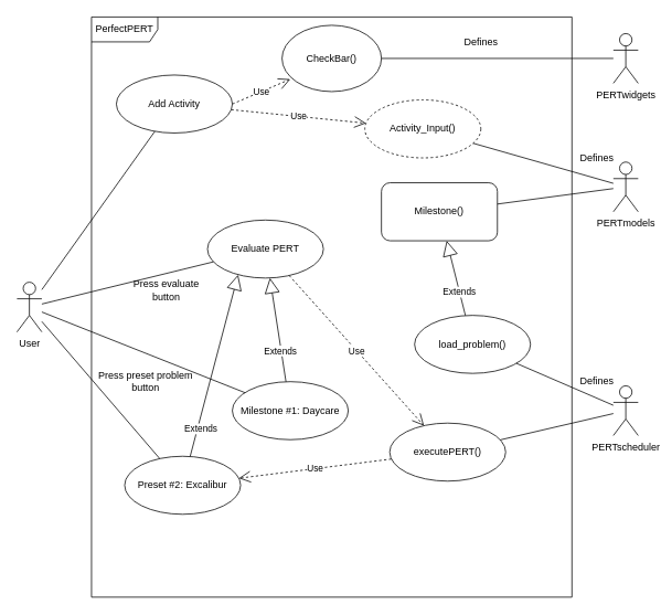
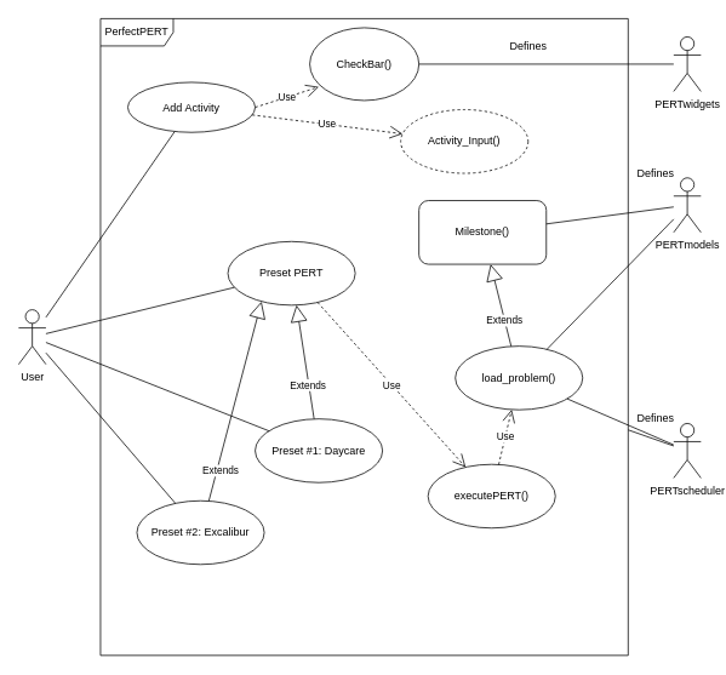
  <mxCell id="0" />
  <mxCell id="1" parent="0" />
  <mxCell id="2" value="PerfectPERT" style="shape=umlFrame;whiteSpace=wrap;html=1;width=80;height=30;" parent="1" vertex="1"><mxGeometry x="110" y="20" width="580" height="700" as="geometry" /></mxCell>
  <mxCell id="3" value="User" style="shape=umlActor;verticalLabelPosition=bottom;verticalAlign=top;html=1;" parent="1" vertex="1"><mxGeometry x="20" y="340" width="30" height="60" as="geometry" /></mxCell>
- <mxCell id="4" value="Add Activity" style="ellipse;whiteSpace=wrap;html=1;" parent="1" vertex="1"><mxGeometry x="140" y="90" width="140" height="70" as="geometry" /></mxCell>
- <mxCell id="5" value="Evaluate PERT" style="ellipse;whiteSpace=wrap;html=1;" parent="1" vertex="1"><mxGeometry x="250" y="265" width="140" height="70" as="geometry" /></mxCell>
+ <mxCell id="4" value="Add Activity" style="ellipse;whiteSpace=wrap;html=1;" parent="1" vertex="1"><mxGeometry x="140" y="90" width="140" height="55" as="geometry" /></mxCell>
+ <mxCell id="5" value="Preset PERT" style="ellipse;whiteSpace=wrap;html=1;" parent="1" vertex="1"><mxGeometry x="250" y="265" width="140" height="70" as="geometry" /></mxCell>
  <mxCell id="6" value="PERTmodels" style="shape=umlActor;verticalLabelPosition=bottom;verticalAlign=top;html=1;" parent="1" vertex="1"><mxGeometry x="740" y="195" width="30" height="60" as="geometry" /></mxCell>
  <mxCell id="7" value="Milestone()" style="whiteSpace=wrap;html=1;rounded=1;" parent="1" vertex="1"><mxGeometry x="460" y="220" width="140" height="70" as="geometry" /></mxCell>
- <mxCell id="8" value="Milestone #1: Daycare" style="ellipse;whiteSpace=wrap;html=1;" parent="1" vertex="1"><mxGeometry x="280" y="460" width="140" height="70" as="geometry" /></mxCell>
+ <mxCell id="8" value="Preset #1: Daycare" style="ellipse;whiteSpace=wrap;html=1;" parent="1" vertex="1"><mxGeometry x="280" y="460" width="140" height="70" as="geometry" /></mxCell>
  <mxCell id="9" value="Use" style="endArrow=open;endSize=12;dashed=1;html=1;" parent="1" source="4" target="28" edge="1"><mxGeometry width="160" relative="1" as="geometry"><mxPoint x="325" y="194.5" as="sourcePoint" /><mxPoint x="485" y="194.5" as="targetPoint" /></mxGeometry></mxCell>
  <mxCell id="10" value="load_problem()" style="ellipse;whiteSpace=wrap;html=1;" parent="1" vertex="1"><mxGeometry x="500" y="380" width="140" height="70" as="geometry" /></mxCell>
  <mxCell id="11" value="" style="endArrow=none;html=1;" parent="1" source="3" target="8" edge="1"><mxGeometry width="50" height="50" relative="1" as="geometry"><mxPoint x="154.615" y="420" as="sourcePoint" /><mxPoint x="390" y="370" as="targetPoint" /></mxGeometry></mxCell>
  <mxCell id="12" value="" style="endArrow=none;html=1;" parent="1" source="3" target="4" edge="1"><mxGeometry width="50" height="50" relative="1" as="geometry"><mxPoint x="140" y="275" as="sourcePoint" /><mxPoint x="390" y="370" as="targetPoint" /></mxGeometry></mxCell>
  <mxCell id="13" value="" style="endArrow=none;html=1;" parent="1" source="3" target="5" edge="1"><mxGeometry width="50" height="50" relative="1" as="geometry"><mxPoint x="155" y="340" as="sourcePoint" /><mxPoint x="185" y="404" as="targetPoint" /></mxGeometry></mxCell>
  <mxCell id="14" value="" style="endArrow=none;html=1;" parent="1" source="6" target="7" edge="1"><mxGeometry width="50" height="50" relative="1" as="geometry"><mxPoint x="630" y="260" as="sourcePoint" /><mxPoint x="690" y="190" as="targetPoint" /></mxGeometry></mxCell>
  <mxCell id="15" value="Defines" style="text;html=1;align=center;verticalAlign=middle;resizable=0;points=[];autosize=1;" parent="1" vertex="1"><mxGeometry x="690" y="180" width="60" height="20" as="geometry" /></mxCell>
  <mxCell id="16" value="PERTscheduler" style="shape=umlActor;verticalLabelPosition=bottom;verticalAlign=top;html=1;" parent="1" vertex="1"><mxGeometry x="740" y="465" width="30" height="60" as="geometry" /></mxCell>
  <mxCell id="17" value="" style="endArrow=none;html=1;" parent="1" source="16" target="10" edge="1"><mxGeometry width="50" height="50" relative="1" as="geometry"><mxPoint x="710" y="233.421" as="sourcePoint" /><mxPoint x="503.687" y="280.475" as="targetPoint" /></mxGeometry></mxCell>
  <mxCell id="18" value="Defines" style="text;html=1;align=center;verticalAlign=middle;resizable=0;points=[];autosize=1;" parent="1" vertex="1"><mxGeometry x="690" y="450" width="60" height="20" as="geometry" /></mxCell>
  <mxCell id="19" value="Use" style="endArrow=open;endSize=12;dashed=1;html=1;" parent="1" source="5" target="22" edge="1"><mxGeometry width="160" relative="1" as="geometry"><mxPoint x="474.215" y="500.12" as="sourcePoint" /><mxPoint x="445.813" y="329.879" as="targetPoint" /></mxGeometry></mxCell>
  <mxCell id="20" value="Extends" style="endArrow=block;endSize=16;endFill=0;html=1;" parent="1" source="10" target="7" edge="1"><mxGeometry x="-0.372" width="160" relative="1" as="geometry"><mxPoint x="300" y="760" as="sourcePoint" /><mxPoint x="515" y="160" as="targetPoint" /><mxPoint as="offset" /></mxGeometry></mxCell>
  <mxCell id="21" value="Extends" style="endArrow=block;endSize=16;endFill=0;html=1;" parent="1" source="8" target="5" edge="1"><mxGeometry x="-0.408" y="1" width="160" relative="1" as="geometry"><mxPoint x="320" y="780" as="sourcePoint" /><mxPoint x="475" y="780" as="targetPoint" /><mxPoint as="offset" /></mxGeometry></mxCell>
  <mxCell id="22" value="executePERT()" style="ellipse;whiteSpace=wrap;html=1;" parent="1" vertex="1"><mxGeometry x="470" y="510" width="140" height="70" as="geometry" /></mxCell>
- <mxCell id="23" value="Use" style="endArrow=open;endSize=12;dashed=1;html=1;" parent="1" source="22" target="25" edge="1"><mxGeometry width="160" relative="1" as="geometry"><mxPoint x="297.003" y="446.128" as="sourcePoint" /><mxPoint x="448.103" y="593.845" as="targetPoint" /></mxGeometry></mxCell>
- <mxCell id="24" value="" style="endArrow=none;html=1;" parent="1" source="16" target="22" edge="1"><mxGeometry width="50" height="50" relative="1" as="geometry"><mxPoint x="710" y="480" as="sourcePoint" /><mxPoint x="570" y="480" as="targetPoint" /></mxGeometry></mxCell>
+ <mxCell id="23" value="Use" style="endArrow=open;endSize=12;dashed=1;html=1;" parent="1" source="22" target="10" edge="1"><mxGeometry width="160" relative="1" as="geometry"><mxPoint x="297.003" y="446.128" as="sourcePoint" /><mxPoint x="448.103" y="593.845" as="targetPoint" /></mxGeometry></mxCell>
+ <mxCell id="24" value="" style="endArrow=none;html=1;" parent="1" source="16" target="2" edge="1"><mxGeometry width="50" height="50" relative="1" as="geometry"><mxPoint x="710" y="480" as="sourcePoint" /><mxPoint x="570" y="480" as="targetPoint" /></mxGeometry></mxCell>
  <mxCell id="25" value="Preset #2: Excalibur" style="ellipse;whiteSpace=wrap;html=1;" parent="1" vertex="1"><mxGeometry x="150" y="550" width="140" height="70" as="geometry" /></mxCell>
  <mxCell id="26" value="" style="endArrow=none;html=1;" parent="1" source="3" target="25" edge="1"><mxGeometry width="50" height="50" relative="1" as="geometry"><mxPoint x="124.048" y="470" as="sourcePoint" /><mxPoint x="213.204" y="456.456" as="targetPoint" /></mxGeometry></mxCell>
  <mxCell id="27" value="Extends" style="endArrow=block;endSize=16;endFill=0;html=1;entryX=0.264;entryY=0.943;entryDx=0;entryDy=0;entryPerimeter=0;" parent="1" source="25" target="5" edge="1"><mxGeometry x="-0.684" y="-4" width="160" relative="1" as="geometry"><mxPoint x="292.484" y="450.202" as="sourcePoint" /><mxPoint x="272.611" y="359.793" as="targetPoint" /><mxPoint as="offset" /></mxGeometry></mxCell>
  <mxCell id="28" value="Activity_Input()" style="ellipse;whiteSpace=wrap;html=1;dashed=1;" parent="1" vertex="1"><mxGeometry x="440" y="120" width="140" height="70" as="geometry" /></mxCell>
- <mxCell id="29" value="" style="endArrow=none;html=1;" parent="1" source="6" target="28" edge="1"><mxGeometry width="50" height="50" relative="1" as="geometry"><mxPoint x="750" y="234.071" as="sourcePoint" /><mxPoint x="635.94" y="227.01" as="targetPoint" /></mxGeometry></mxCell>
+ <mxCell id="29" value="" style="endArrow=none;html=1;" parent="1" source="6" target="10" edge="1"><mxGeometry width="50" height="50" relative="1" as="geometry"><mxPoint x="750" y="234.071" as="sourcePoint" /><mxPoint x="635.94" y="227.01" as="targetPoint" /></mxGeometry></mxCell>
  <mxCell id="30" value="PERTwidgets" style="shape=umlActor;verticalLabelPosition=bottom;verticalAlign=top;html=1;" vertex="1" parent="1"><mxGeometry x="740" y="40" width="30" height="60" as="geometry" /></mxCell>
  <mxCell id="31" value="CheckBar()" style="ellipse;whiteSpace=wrap;html=1;" vertex="1" parent="1"><mxGeometry x="340" y="30" width="120" height="80" as="geometry" /></mxCell>
  <mxCell id="32" value="" style="endArrow=none;html=1;entryX=1;entryY=0.5;entryDx=0;entryDy=0;" edge="1" parent="1" source="30" target="31"><mxGeometry width="50" height="50" relative="1" as="geometry"><mxPoint x="380" y="270" as="sourcePoint" /><mxPoint x="430" y="220" as="targetPoint" /></mxGeometry></mxCell>
  <mxCell id="33" value="Defines" style="text;html=1;align=center;verticalAlign=middle;resizable=0;points=[];autosize=1;" vertex="1" parent="1"><mxGeometry x="550" y="40" width="60" height="20" as="geometry" /></mxCell>
  <mxCell id="34" value="Use" style="endArrow=open;endSize=12;dashed=1;html=1;entryX=0.083;entryY=0.813;entryDx=0;entryDy=0;entryPerimeter=0;exitX=1;exitY=0.5;exitDx=0;exitDy=0;" edge="1" parent="1" source="4" target="31"><mxGeometry width="160" relative="1" as="geometry"><mxPoint x="274.849" y="145.367" as="sourcePoint" /><mxPoint x="425.156" y="139.998" as="targetPoint" /></mxGeometry></mxCell>
- <mxCell id="35" value="Press evaluate&lt;br&gt;button" style="text;html=1;align=center;verticalAlign=middle;resizable=0;points=[];autosize=1;" vertex="1" parent="1"><mxGeometry x="155" y="335" width="90" height="30" as="geometry" /></mxCell>
- <mxCell id="36" value="Press preset problem&lt;br&gt;button" style="text;html=1;align=center;verticalAlign=middle;resizable=0;points=[];autosize=1;" vertex="1" parent="1"><mxGeometry x="110" y="445" width="130" height="30" as="geometry" /></mxCell>
